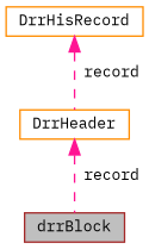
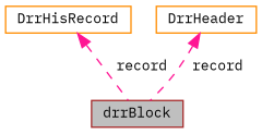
  digraph {
    fontname="IBM Plex Mono"
    node [color=darkorange fillcolor=white fontname="IBM Plex Mono" fontsize=10 shape=record style=filled]
    edge [color=deeppink dir=back fontname="IBM Plex Mono" fontsize=10 labelfontname=Helvetica labelfontsize=10 style=dashed]
    n1 [color=brown fillcolor=grey75 fontcolor=black height=0.2 label=drrBlock width=0.4]
    n2 [height=0.2 label=DrrHisRecord width=0.4]
    n3 [height=0.2 label=DrrHeader width=0.4]
-   n2 -> n3 [label=" record"]
+   n2 -> n1 [label=" record"]
    n3 -> n1 [label=" record"]
  }
